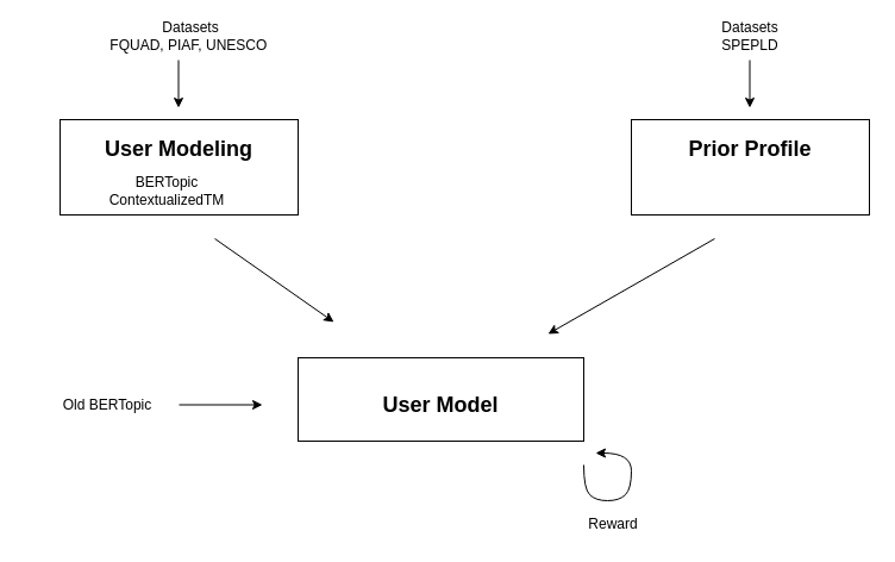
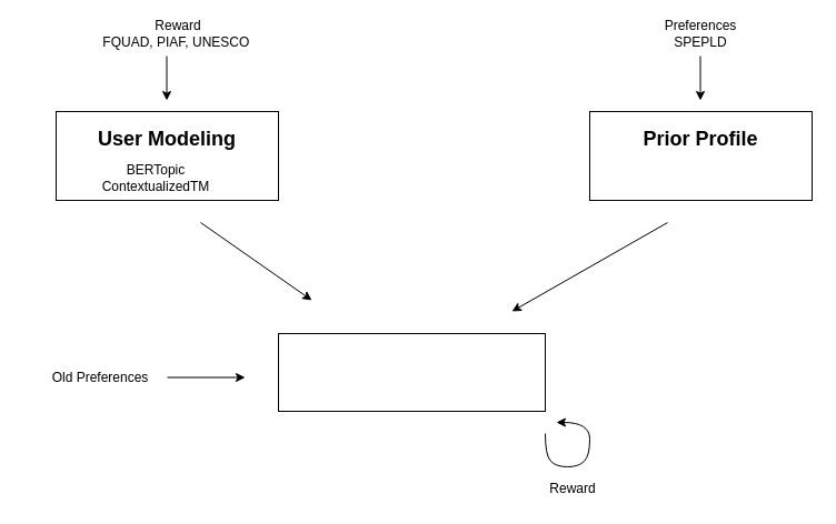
  <mxCell id="0" />
  <mxCell id="1" parent="0" />
  <mxCell id="2" value="" style="rounded=0;whiteSpace=wrap;html=1;" parent="1" vertex="1"><mxGeometry x="50" y="100" width="200" height="80" as="geometry" /></mxCell>
  <mxCell id="3" value="" style="rounded=0;whiteSpace=wrap;html=1;" parent="1" vertex="1"><mxGeometry x="530" y="100" width="200" height="80" as="geometry" /></mxCell>
  <mxCell id="4" value="" style="rounded=0;whiteSpace=wrap;html=1;" parent="1" vertex="1"><mxGeometry x="250" y="300" width="240" height="70" as="geometry" /></mxCell>
- <mxCell id="5" value="&lt;b&gt;&lt;font style=&quot;font-size: 18px&quot;&gt;User Model&lt;/font&gt;&lt;/b&gt;" style="text;html=1;strokeColor=none;fillColor=none;align=center;verticalAlign=middle;whiteSpace=wrap;rounded=0;" parent="1" vertex="1"><mxGeometry x="315" y="330" width="110" height="20" as="geometry" /></mxCell>
  <mxCell id="6" value="&lt;font size=&quot;1&quot;&gt;&lt;b style=&quot;font-size: 18px&quot;&gt;User Modeling&lt;/b&gt;&lt;/font&gt;" style="text;html=1;strokeColor=none;fillColor=none;align=center;verticalAlign=middle;whiteSpace=wrap;rounded=0;" parent="1" vertex="1"><mxGeometry x="80" y="110" width="140" height="30" as="geometry" /></mxCell>
  <mxCell id="7" value="&lt;font size=&quot;1&quot;&gt;&lt;b style=&quot;font-size: 18px&quot;&gt;Prior Profile&lt;/b&gt;&lt;/font&gt;" style="text;html=1;strokeColor=none;fillColor=none;align=center;verticalAlign=middle;whiteSpace=wrap;rounded=0;" parent="1" vertex="1"><mxGeometry x="560" y="110" width="140" height="30" as="geometry" /></mxCell>
- <mxCell id="8" value="Datasets&lt;br&gt;FQUAD, PIAF, UNESCO&amp;nbsp;" style="text;html=1;strokeColor=none;fillColor=none;align=center;verticalAlign=middle;whiteSpace=wrap;rounded=0;" parent="1" vertex="1"><mxGeometry x="90" y="20" width="140" height="20" as="geometry" /></mxCell>
+ <mxCell id="8" value="Reward&lt;br&gt;FQUAD, PIAF, UNESCO&amp;nbsp;" style="text;html=1;strokeColor=none;fillColor=none;align=center;verticalAlign=middle;whiteSpace=wrap;rounded=0;" parent="1" vertex="1"><mxGeometry x="90" y="20" width="140" height="20" as="geometry" /></mxCell>
  <mxCell id="9" value="BERTopic ContextualizedTM" style="text;html=1;strokeColor=none;fillColor=none;align=center;verticalAlign=middle;whiteSpace=wrap;rounded=0;" parent="1" vertex="1"><mxGeometry x="120" y="150" width="40" height="20" as="geometry" /></mxCell>
- <mxCell id="10" value="Old BERTopic" style="text;html=1;strokeColor=none;fillColor=none;align=center;verticalAlign=middle;whiteSpace=wrap;rounded=0;" parent="1" vertex="1"><mxGeometry x="20" y="330" width="140" height="20" as="geometry" /></mxCell>
+ <mxCell id="10" value="Old Preferences" style="text;html=1;strokeColor=none;fillColor=none;align=center;verticalAlign=middle;whiteSpace=wrap;rounded=0;" parent="1" vertex="1"><mxGeometry x="20" y="330" width="140" height="20" as="geometry" /></mxCell>
  <mxCell id="11" value="" style="endArrow=classic;html=1;" parent="1" edge="1"><mxGeometry width="50" height="50" relative="1" as="geometry"><mxPoint x="149.5" y="50" as="sourcePoint" /><mxPoint x="149.5" y="90" as="targetPoint" /></mxGeometry></mxCell>
  <mxCell id="12" value="" style="endArrow=classic;html=1;" parent="1" edge="1"><mxGeometry width="50" height="50" relative="1" as="geometry"><mxPoint x="629.5" y="50" as="sourcePoint" /><mxPoint x="629.5" y="90" as="targetPoint" /></mxGeometry></mxCell>
  <mxCell id="13" value="" style="endArrow=classic;html=1;" parent="1" edge="1"><mxGeometry width="50" height="50" relative="1" as="geometry"><mxPoint x="180" y="200" as="sourcePoint" /><mxPoint x="280" y="270" as="targetPoint" /></mxGeometry></mxCell>
  <mxCell id="14" value="" style="endArrow=classic;html=1;" parent="1" edge="1"><mxGeometry width="50" height="50" relative="1" as="geometry"><mxPoint x="600" y="200" as="sourcePoint" /><mxPoint x="460" y="280" as="targetPoint" /></mxGeometry></mxCell>
- <mxCell id="15" value="Datasets&lt;br&gt;SPEPLD" style="text;html=1;strokeColor=none;fillColor=none;align=center;verticalAlign=middle;whiteSpace=wrap;rounded=0;" parent="1" vertex="1"><mxGeometry x="560" y="20" width="140" height="20" as="geometry" /></mxCell>
+ <mxCell id="15" value="Preferences&lt;br&gt;SPEPLD" style="text;html=1;strokeColor=none;fillColor=none;align=center;verticalAlign=middle;whiteSpace=wrap;rounded=0;" parent="1" vertex="1"><mxGeometry x="560" y="20" width="140" height="20" as="geometry" /></mxCell>
  <mxCell id="16" value="" style="endArrow=classic;html=1;" parent="1" edge="1"><mxGeometry width="50" height="50" relative="1" as="geometry"><mxPoint x="150" y="339.5" as="sourcePoint" /><mxPoint x="220" y="339.5" as="targetPoint" /></mxGeometry></mxCell>
  <mxCell id="17" value="" style="endArrow=classic;html=1;curved=1;" parent="1" edge="1"><mxGeometry width="50" height="50" relative="1" as="geometry"><mxPoint x="490" y="390" as="sourcePoint" /><mxPoint x="500" y="380" as="targetPoint" /><Array as="points"><mxPoint x="490" y="410" /><mxPoint x="500" y="420" /><mxPoint x="520" y="420" /><mxPoint x="530" y="410" /><mxPoint x="530" y="380" /></Array></mxGeometry></mxCell>
  <mxCell id="18" value="Reward" style="text;html=1;strokeColor=none;fillColor=none;align=center;verticalAlign=middle;whiteSpace=wrap;rounded=0;" parent="1" vertex="1"><mxGeometry x="445" y="430" width="140" height="20" as="geometry" /></mxCell>
